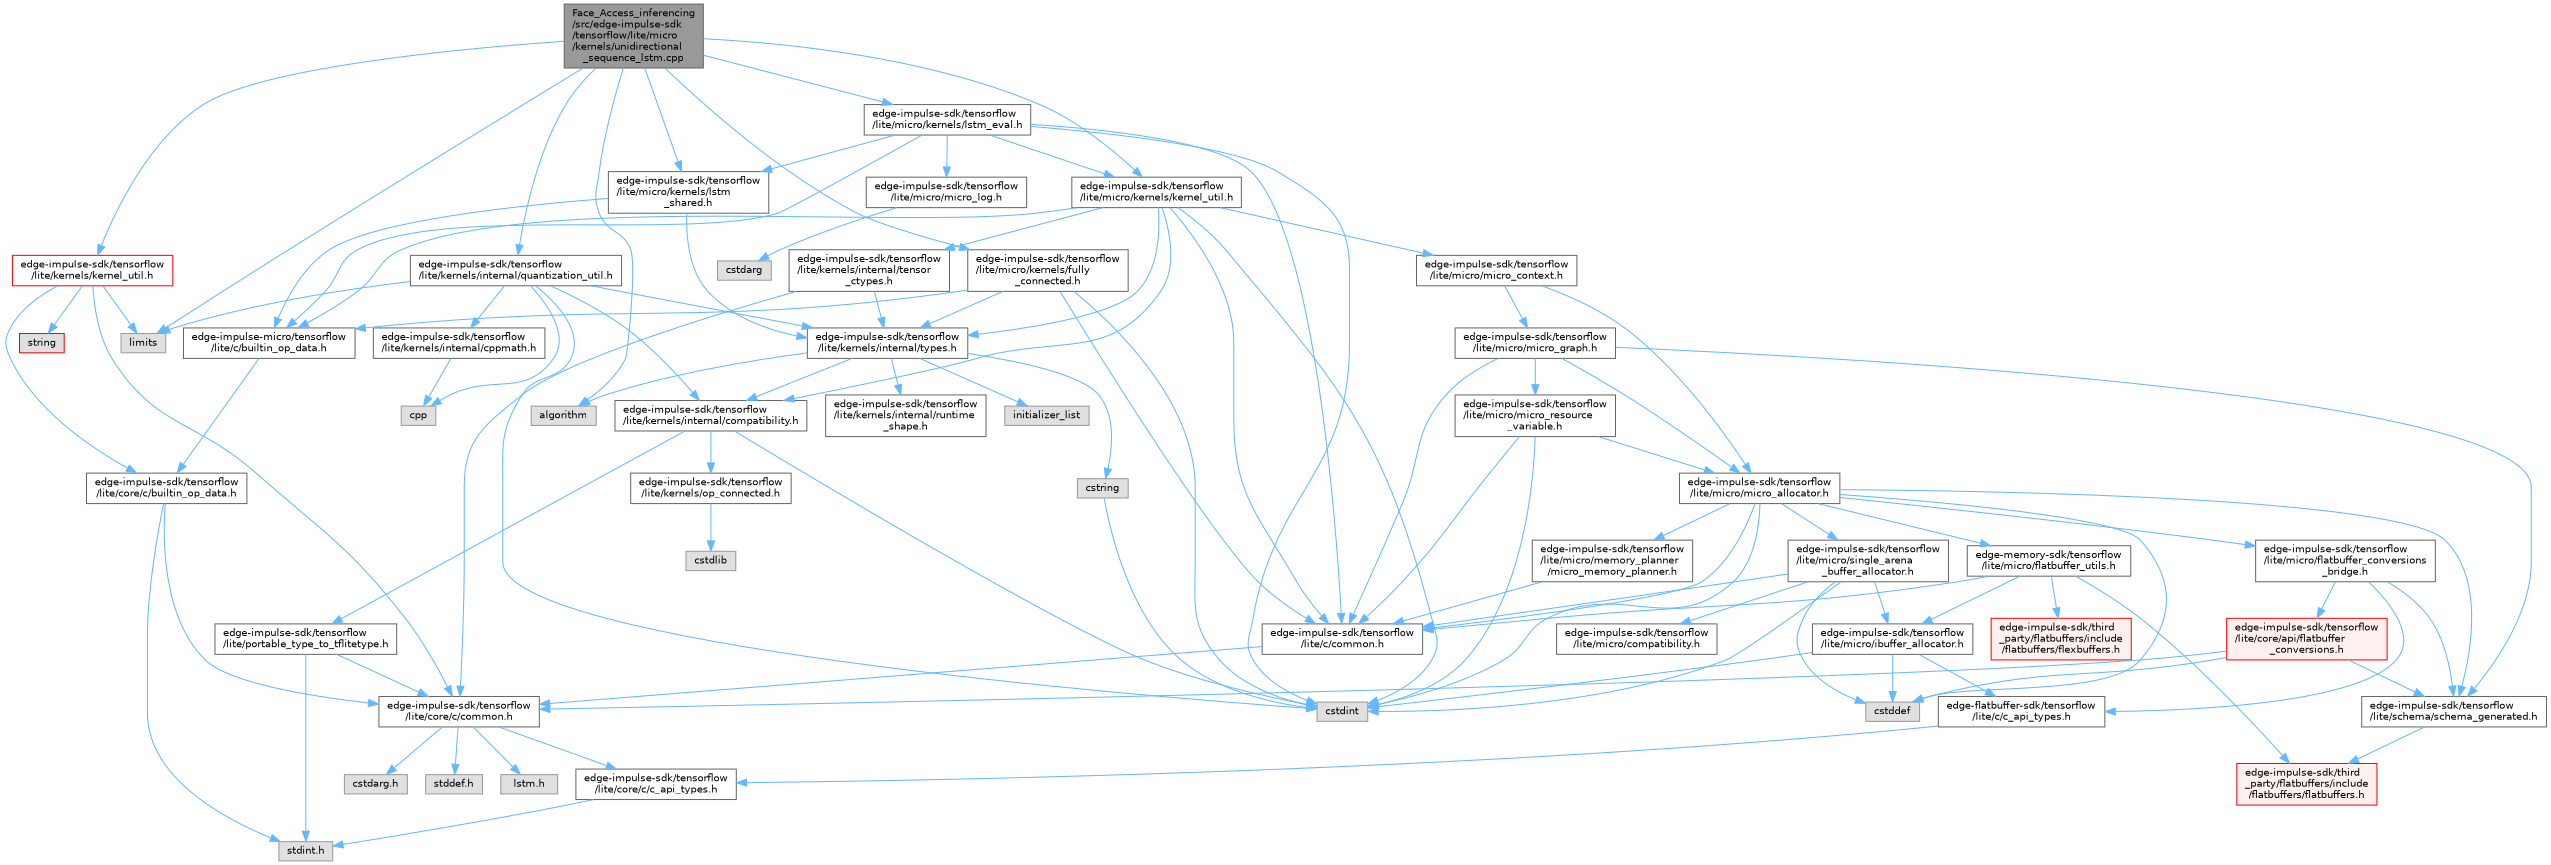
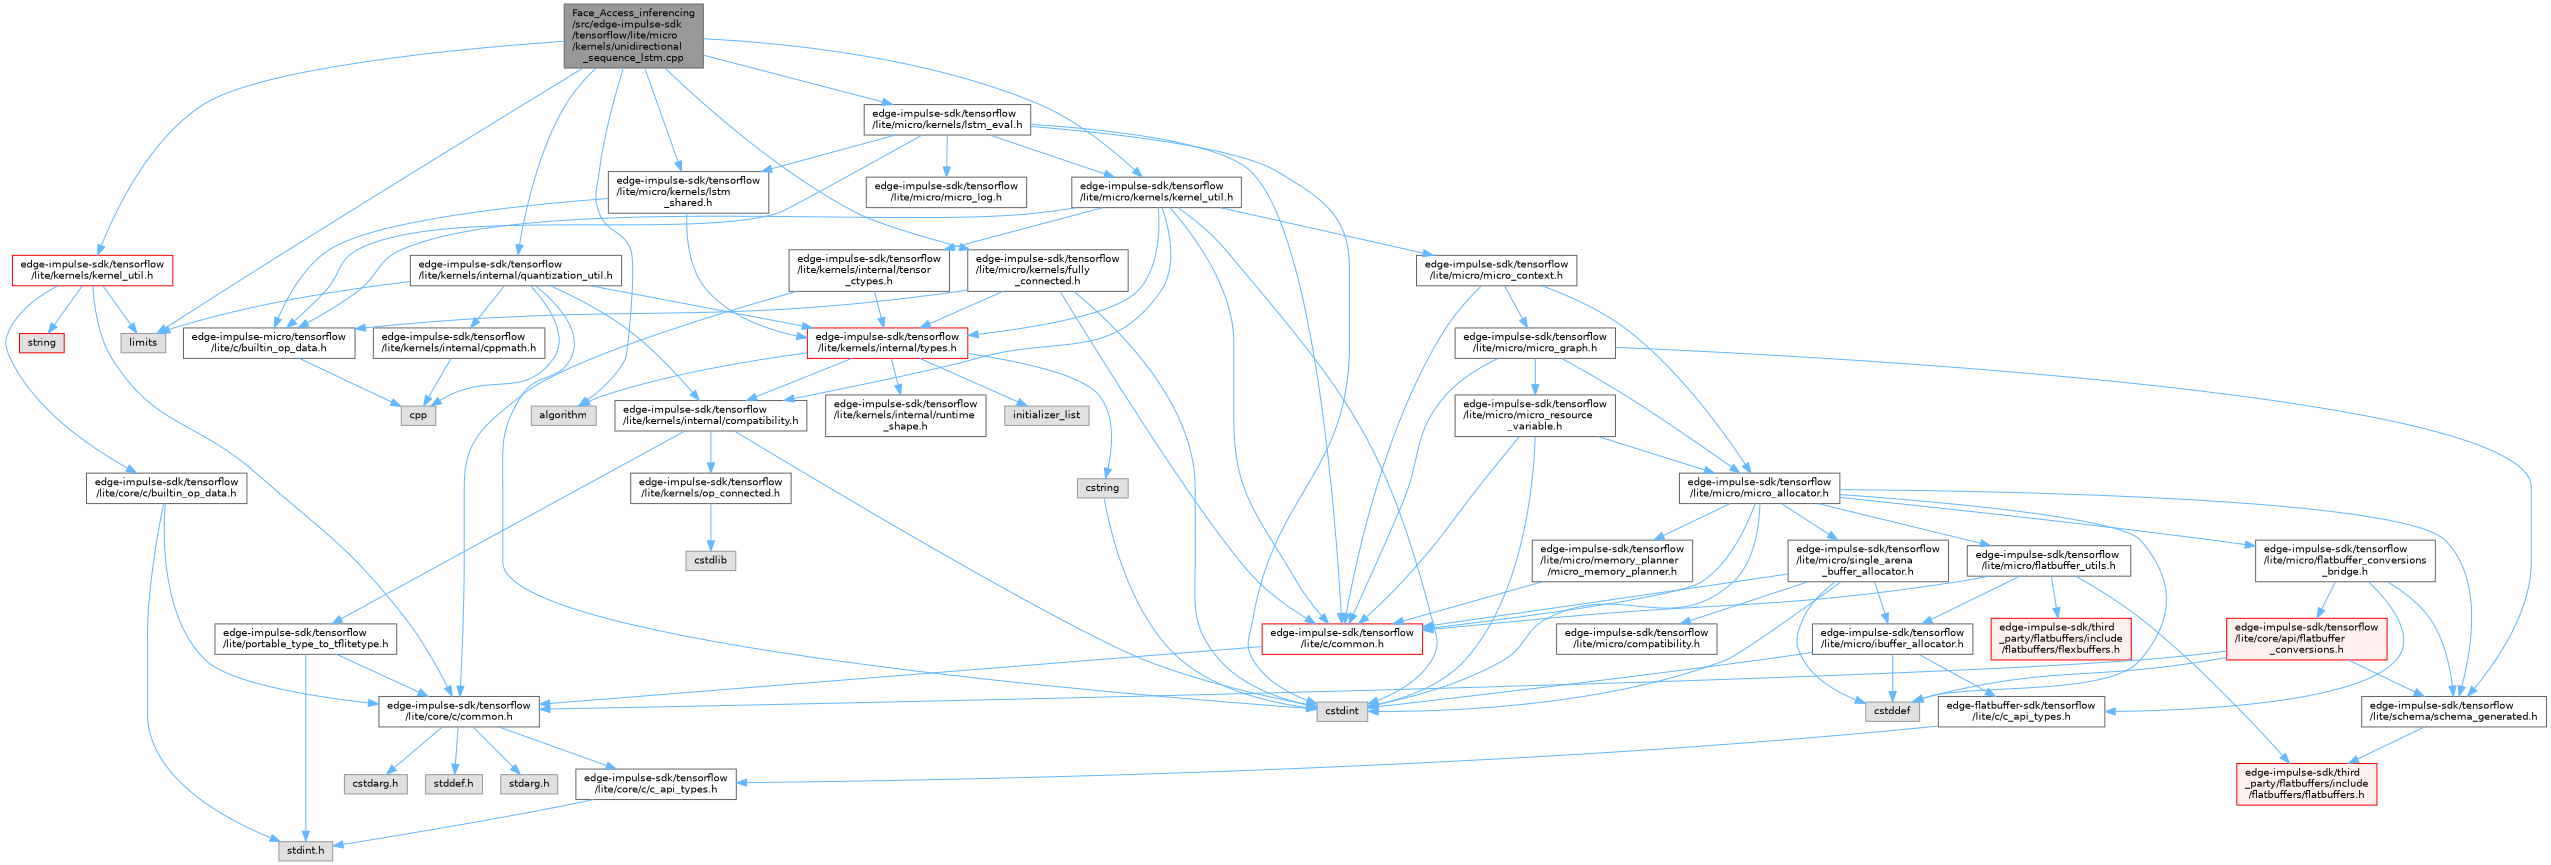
  digraph {
    node [color=grey40 fillcolor=white fontname=Helvetica fontsize=10 shape=box style=filled]
    edge [color=steelblue1 fontname=Helvetica fontsize=10 labelfontname=Helvetica labelfontsize=10 style=solid]
    n1 [color=gray40 fillcolor=grey60 fontcolor=black height=0.2 label="Face_Access_inferencing\l/src/edge-impulse-sdk\l/tensorflow/lite/micro\l/kernels/unidirectional\l_sequence_lstm.cpp" width=0.4]
    n2 [color=grey60 fillcolor="#E0E0E0" height=0.2 label=algorithm width=0.4]
    n3 [color=grey60 fillcolor="#E0E0E0" height=0.2 label=limits width=0.4]
    n4 [height=0.2 label="edge-impulse-sdk/tensorflow\l/lite/kernels/internal/quantization_util.h" width=0.4]
    n5 [color=red height=0.2 label="edge-impulse-sdk/tensorflow\l/lite/kernels/kernel_util.h" width=0.4]
    n6 [height=0.2 label="edge-impulse-sdk/tensorflow\l/lite/micro/kernels/fully\l_connected.h" width=0.4]
    n7 [height=0.2 label="edge-impulse-sdk/tensorflow\l/lite/micro/kernels/kernel_util.h" width=0.4]
    n8 [height=0.2 label="edge-impulse-sdk/tensorflow\l/lite/micro/kernels/lstm_eval.h" width=0.4]
    n9 [height=0.2 label="edge-impulse-sdk/tensorflow\l/lite/micro/kernels/lstm\l_shared.h" width=0.4]
    n10 [color=grey60 fillcolor="#E0E0E0" height=0.2 label=cpp width=0.4]
    n11 [color=grey60 fillcolor="#E0E0E0" height=0.2 label=cstdint width=0.4]
    n12 [height=0.2 label="edge-impulse-sdk/tensorflow\l/lite/kernels/internal/compatibility.h" width=0.4]
    n13 [height=0.2 label="edge-impulse-sdk/tensorflow\l/lite/kernels/internal/cppmath.h" width=0.4]
-   n14 [height=0.2 label="edge-impulse-sdk/tensorflow\l/lite/kernels/internal/types.h" width=0.4]
+   n14 [color=red height=0.2 label="edge-impulse-sdk/tensorflow\l/lite/kernels/internal/types.h" width=0.4]
    n15 [height=0.2 label="edge-impulse-sdk/tensorflow\l/lite/core/c/common.h" width=0.4]
    n16 [color=red fillcolor="#E0E0E0" height=0.2 label=string width=0.4]
    n17 [height=0.2 label="edge-impulse-sdk/tensorflow\l/lite/core/c/builtin_op_data.h" width=0.4]
    n18 [height=0.2 label="edge-impulse-micro/tensorflow\l/lite/c/builtin_op_data.h" width=0.4]
-   n19 [height=0.2 label="edge-impulse-sdk/tensorflow\l/lite/c/common.h" width=0.4]
+   n19 [color=red height=0.2 label="edge-impulse-sdk/tensorflow\l/lite/c/common.h" width=0.4]
    n20 [height=0.2 label="edge-impulse-sdk/tensorflow\l/lite/kernels/internal/tensor\l_ctypes.h" width=0.4]
    n21 [height=0.2 label="edge-impulse-sdk/tensorflow\l/lite/micro/micro_context.h" width=0.4]
    n22 [height=0.2 label="edge-impulse-sdk/tensorflow\l/lite/micro/micro_log.h" width=0.4]
    n23 [height=0.2 label="edge-impulse-sdk/tensorflow\l/lite/portable_type_to_tflitetype.h" width=0.4]
    n24 [height=0.2 label="edge-impulse-sdk/tensorflow\l/lite/kernels/op_connected.h" width=0.4]
    n25 [color=grey60 fillcolor="#E0E0E0" height=0.2 label=cstring width=0.4]
    n26 [color=grey60 fillcolor="#E0E0E0" height=0.2 label=initializer_list width=0.4]
    n27 [height=0.2 label="edge-impulse-sdk/tensorflow\l/lite/kernels/internal/runtime\l_shape.h" width=0.4]
    n28 [color=grey60 fillcolor="#E0E0E0" height=0.2 label="stdint.h" width=0.4]
    n29 [color=grey60 fillcolor="#E0E0E0" height=0.2 label=cstdlib width=0.4]
-   n30 [color=grey60 fillcolor="#E0E0E0" height=0.2 label="lstm.h" width=0.4]
+   n30 [color=grey60 fillcolor="#E0E0E0" height=0.2 label="stdarg.h" width=0.4]
    n31 [color=grey60 fillcolor="#E0E0E0" height=0.2 label="cstdarg.h" width=0.4]
    n32 [color=grey60 fillcolor="#E0E0E0" height=0.2 label="stddef.h" width=0.4]
    n33 [height=0.2 label="edge-impulse-sdk/tensorflow\l/lite/core/c/c_api_types.h" width=0.4]
    n34 [height=0.2 label="edge-impulse-sdk/tensorflow\l/lite/micro/micro_allocator.h" width=0.4]
    n35 [height=0.2 label="edge-impulse-sdk/tensorflow\l/lite/micro/micro_graph.h" width=0.4]
    n36 [color=grey60 fillcolor="#E0E0E0" height=0.2 label=cstddef width=0.4]
    n37 [height=0.2 label="edge-impulse-sdk/tensorflow\l/lite/micro/single_arena\l_buffer_allocator.h" width=0.4]
-   n38 [height=0.2 label="edge-memory-sdk/tensorflow\l/lite/micro/flatbuffer_utils.h" width=0.4]
+   n38 [height=0.2 label="edge-impulse-sdk/tensorflow\l/lite/micro/flatbuffer_utils.h" width=0.4]
    n39 [height=0.2 label="edge-impulse-sdk/tensorflow\l/lite/schema/schema_generated.h" width=0.4]
    n40 [height=0.2 label="edge-impulse-sdk/tensorflow\l/lite/micro/memory_planner\l/micro_memory_planner.h" width=0.4]
    n41 [height=0.2 label="edge-impulse-sdk/tensorflow\l/lite/micro/flatbuffer_conversions\l_bridge.h" width=0.4]
    n42 [height=0.2 label="edge-impulse-sdk/tensorflow\l/lite/micro/micro_resource\l_variable.h" width=0.4]
    n43 [height=0.2 label="edge-impulse-sdk/tensorflow\l/lite/micro/compatibility.h" width=0.4]
    n44 [height=0.2 label="edge-impulse-sdk/tensorflow\l/lite/micro/ibuffer_allocator.h" width=0.4]
    n45 [color=red fillcolor="#FFF0F0" height=0.2 label="edge-impulse-sdk/third\l_party/flatbuffers/include\l/flatbuffers/flatbuffers.h" width=0.4]
    n46 [color=red fillcolor="#FFF0F0" height=0.2 label="edge-impulse-sdk/third\l_party/flatbuffers/include\l/flatbuffers/flexbuffers.h" width=0.4]
    n47 [height=0.2 label="edge-flatbuffer-sdk/tensorflow\l/lite/c/c_api_types.h" width=0.4]
    n48 [color=red fillcolor="#FFF0F0" height=0.2 label="edge-impulse-sdk/tensorflow\l/lite/core/api/flatbuffer\l_conversions.h" width=0.4]
-   n49 [color=grey60 fillcolor="#E0E0E0" height=0.2 label=cstdarg width=0.4]
    n1 -> n2
    n1 -> n3
    n1 -> n4
    n1 -> n5
    n1 -> n6
    n1 -> n7
    n1 -> n8
    n1 -> n9
    n4 -> n3
    n4 -> n10
    n4 -> n11
    n4 -> n12
    n4 -> n13
    n4 -> n14
    n5 -> n3
    n5 -> n15
    n5 -> n16
    n5 -> n17
    n6 -> n11
    n6 -> n14
    n6 -> n18
    n6 -> n19
    n7 -> n11
    n7 -> n12
    n7 -> n14
    n7 -> n18
    n7 -> n19
    n7 -> n20
    n7 -> n21
    n8 -> n7
    n8 -> n9
    n8 -> n11
    n8 -> n18
    n8 -> n19
    n8 -> n22
    n9 -> n14
    n9 -> n18
    n12 -> n11
    n12 -> n23
    n12 -> n24
    n13 -> n10
    n14 -> n2
    n14 -> n12
    n14 -> n25
    n14 -> n26
    n14 -> n27
    n15 -> n30
    n15 -> n31
    n15 -> n32
    n15 -> n33
    n17 -> n15
    n17 -> n28
-   n18 -> n17
+   n18 -> n10
    n19 -> n15
    n20 -> n14
    n20 -> n15
+   n21 -> n19
    n21 -> n34
    n21 -> n35
-   n22 -> n49
    n23 -> n15
    n23 -> n28
    n24 -> n29
    n25 -> n11
    n33 -> n28
    n34 -> n11
    n34 -> n19
    n34 -> n36
    n34 -> n37
    n34 -> n38
    n34 -> n39
    n34 -> n40
    n34 -> n41
    n35 -> n19
    n35 -> n34
    n35 -> n39
    n35 -> n42
    n37 -> n11
    n37 -> n19
    n37 -> n36
    n37 -> n43
    n37 -> n44
    n38 -> n19
    n38 -> n44
    n38 -> n45
    n38 -> n46
    n39 -> n45
    n40 -> n19
    n41 -> n39
    n41 -> n47
    n41 -> n48
    n42 -> n11
    n42 -> n19
    n42 -> n34
    n44 -> n11
    n44 -> n36
    n44 -> n47
    n47 -> n33
    n48 -> n15
    n48 -> n36
    n48 -> n39
  }
